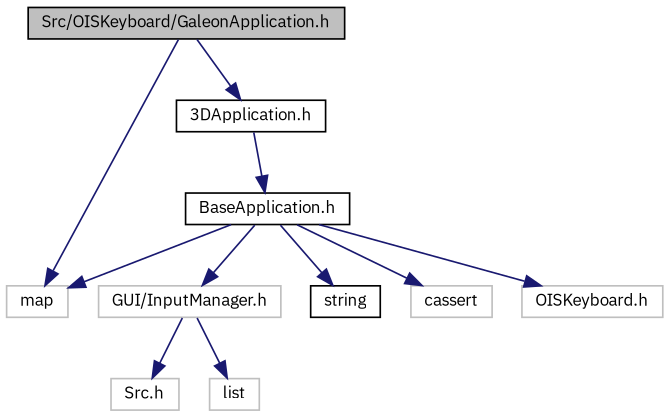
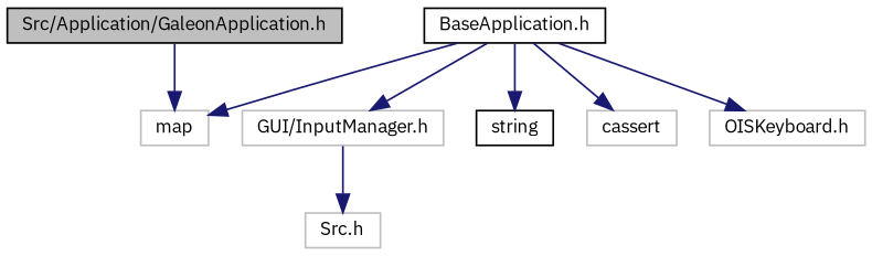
  digraph {
    fontname="IBM Plex Sans"
    node [color=grey75 fillcolor=white fontname="IBM Plex Sans" fontsize=10 shape=record style=filled]
    edge [color=midnightblue fontname="IBM Plex Sans" fontsize=10 labelfontname=FreeSans labelfontsize=10 style=solid]
-   n1 [color=black fillcolor=grey75 fontcolor=black height=0.2 label="Src/OISKeyboard/GaleonApplication.h" width=0.4]
-   n2 [color=black height=0.2 label="3DApplication.h" width=0.4]
+   n1 [color=black fillcolor=grey75 fontcolor=black height=0.2 label="Src/Application/GaleonApplication.h" width=0.4]
    n3 [height=0.2 label=map width=0.4]
    n4 [color=black height=0.2 label="BaseApplication.h" width=0.4]
    n5 [height=0.2 label="GUI/InputManager.h" width=0.4]
    n6 [height=0.2 label="Src.h" width=0.4]
-   n7 [height=0.2 label=list width=0.4]
    n8 [color=black height=0.2 label=string width=0.4]
    n9 [height=0.2 label=cassert width=0.4]
    n10 [height=0.2 label="OISKeyboard.h" width=0.4]
-   n1 -> n2
    n1 -> n3
-   n2 -> n4
    n4 -> n3
    n4 -> n5
    n4 -> n8
    n4 -> n9
    n4 -> n10
    n5 -> n6
-   n5 -> n7
  }
